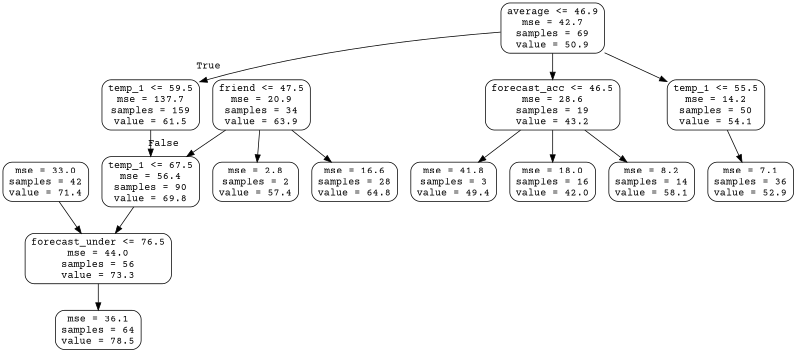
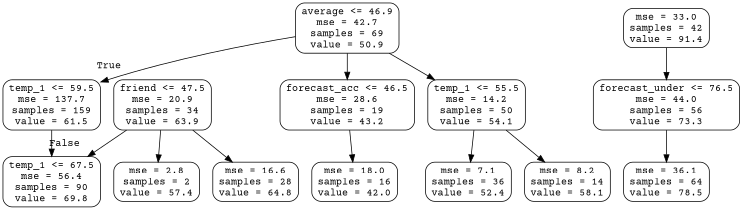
  digraph {
    fontname="Courier Prime"
    node [color=black fontname="Courier Prime" shape=box style=rounded]
    edge [fontname="Courier Prime"]
    n1 [label="temp_1 <= 59.5\nmse = 137.7\nsamples = 159\nvalue = 61.5"]
    n2 [label="temp_1 <= 67.5\nmse = 56.4\nsamples = 90\nvalue = 69.8"]
    n3 [label="average <= 46.9\nmse = 42.7\nsamples = 69\nvalue = 50.9"]
    n4 [label="forecast_acc <= 46.5\nmse = 28.6\nsamples = 19\nvalue = 43.2"]
    n5 [label="temp_1 <= 55.5\nmse = 14.2\nsamples = 50\nvalue = 54.1"]
    n6 [label="forecast_under <= 76.5\nmse = 44.0\nsamples = 56\nvalue = 73.3"]
-   n7 [label="mse = 41.8\nsamples = 3\nvalue = 49.4"]
    n8 [label="mse = 18.0\nsamples = 16\nvalue = 42.0"]
-   n9 [label="mse = 7.1\nsamples = 36\nvalue = 52.9"]
+   n9 [label="mse = 7.1\nsamples = 36\nvalue = 52.4"]
    n10 [label="mse = 8.2\nsamples = 14\nvalue = 58.1"]
    n11 [label="friend <= 47.5\nmse = 20.9\nsamples = 34\nvalue = 63.9"]
    n12 [label="mse = 2.8\nsamples = 2\nvalue = 57.4"]
    n13 [label="mse = 16.6\nsamples = 28\nvalue = 64.8"]
    n14 [label="mse = 36.1\nsamples = 64\nvalue = 78.5"]
-   n15 [label="mse = 33.0\nsamples = 42\nvalue = 71.4"]
+   n15 [label="mse = 33.0\nsamples = 42\nvalue = 91.4"]
    n1 -> n2 [headlabel=False labelangle=-45 labeldistance=2.5]
-   n2 -> n6
    n3 -> n1 [headlabel=True labelangle=45 labeldistance=2.5]
    n3 -> n4
    n3 -> n5
-   n4 -> n7
    n4 -> n8
    n5 -> n9
-   n4 -> n10
+   n5 -> n10
    n6 -> n14
    n11 -> n2
    n11 -> n12
    n11 -> n13
    n15 -> n6
  }
